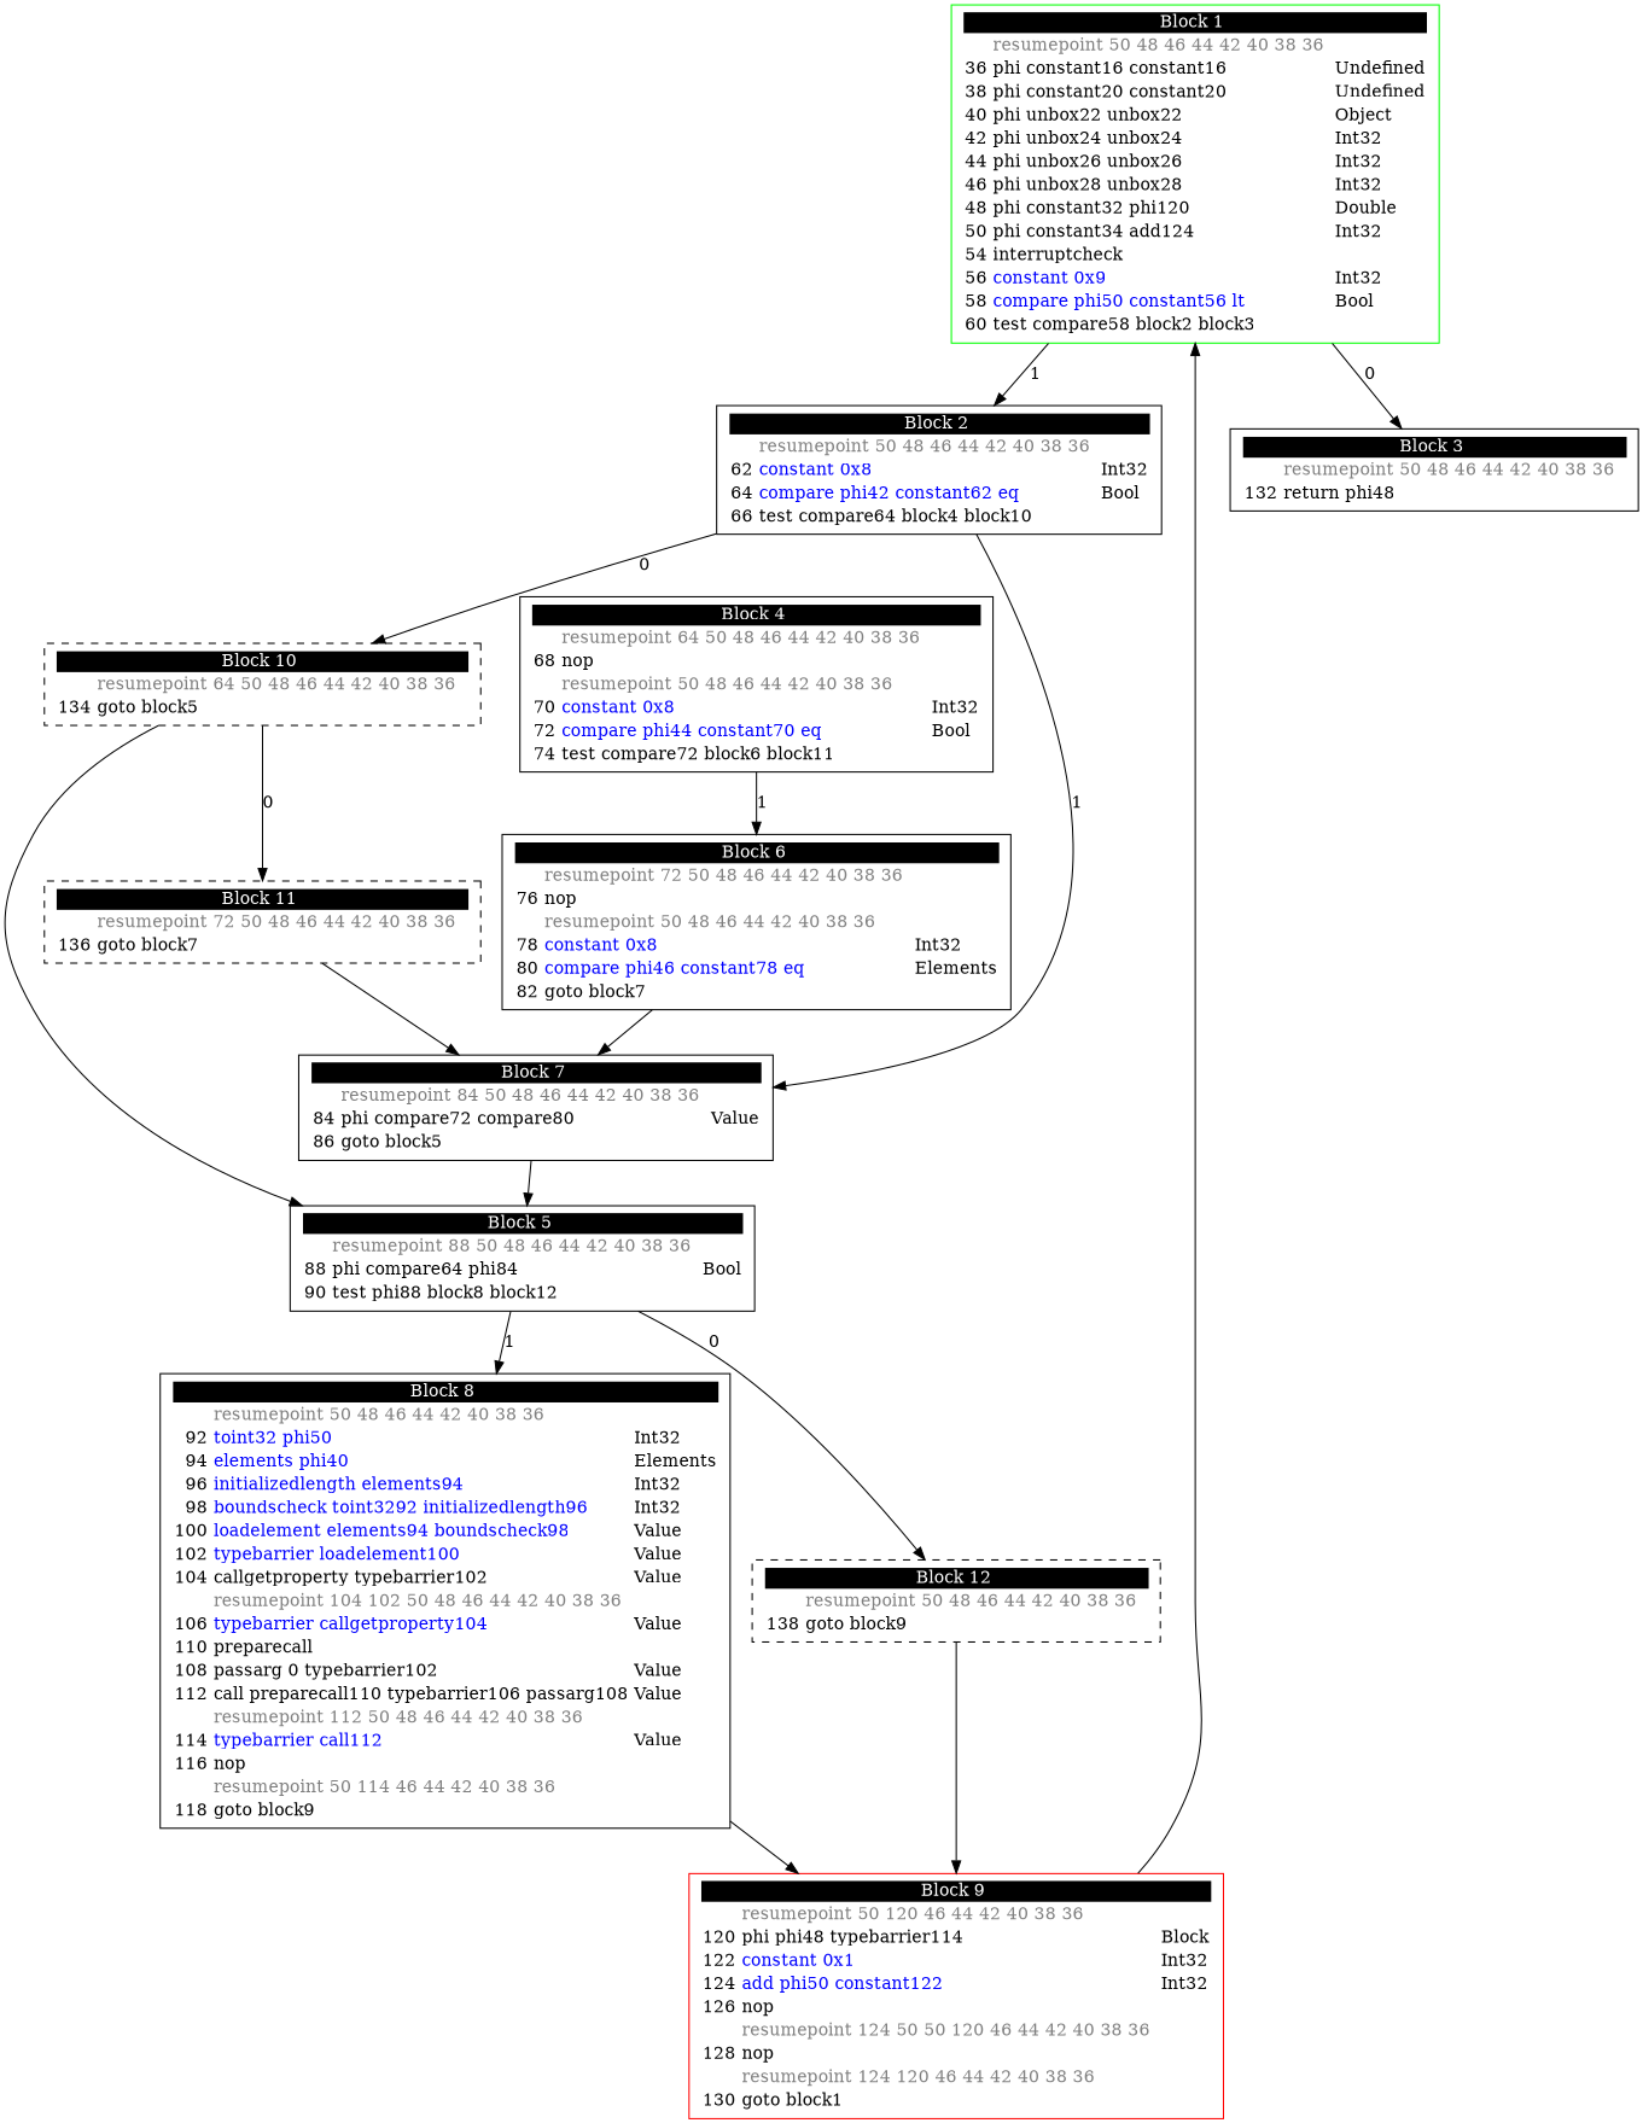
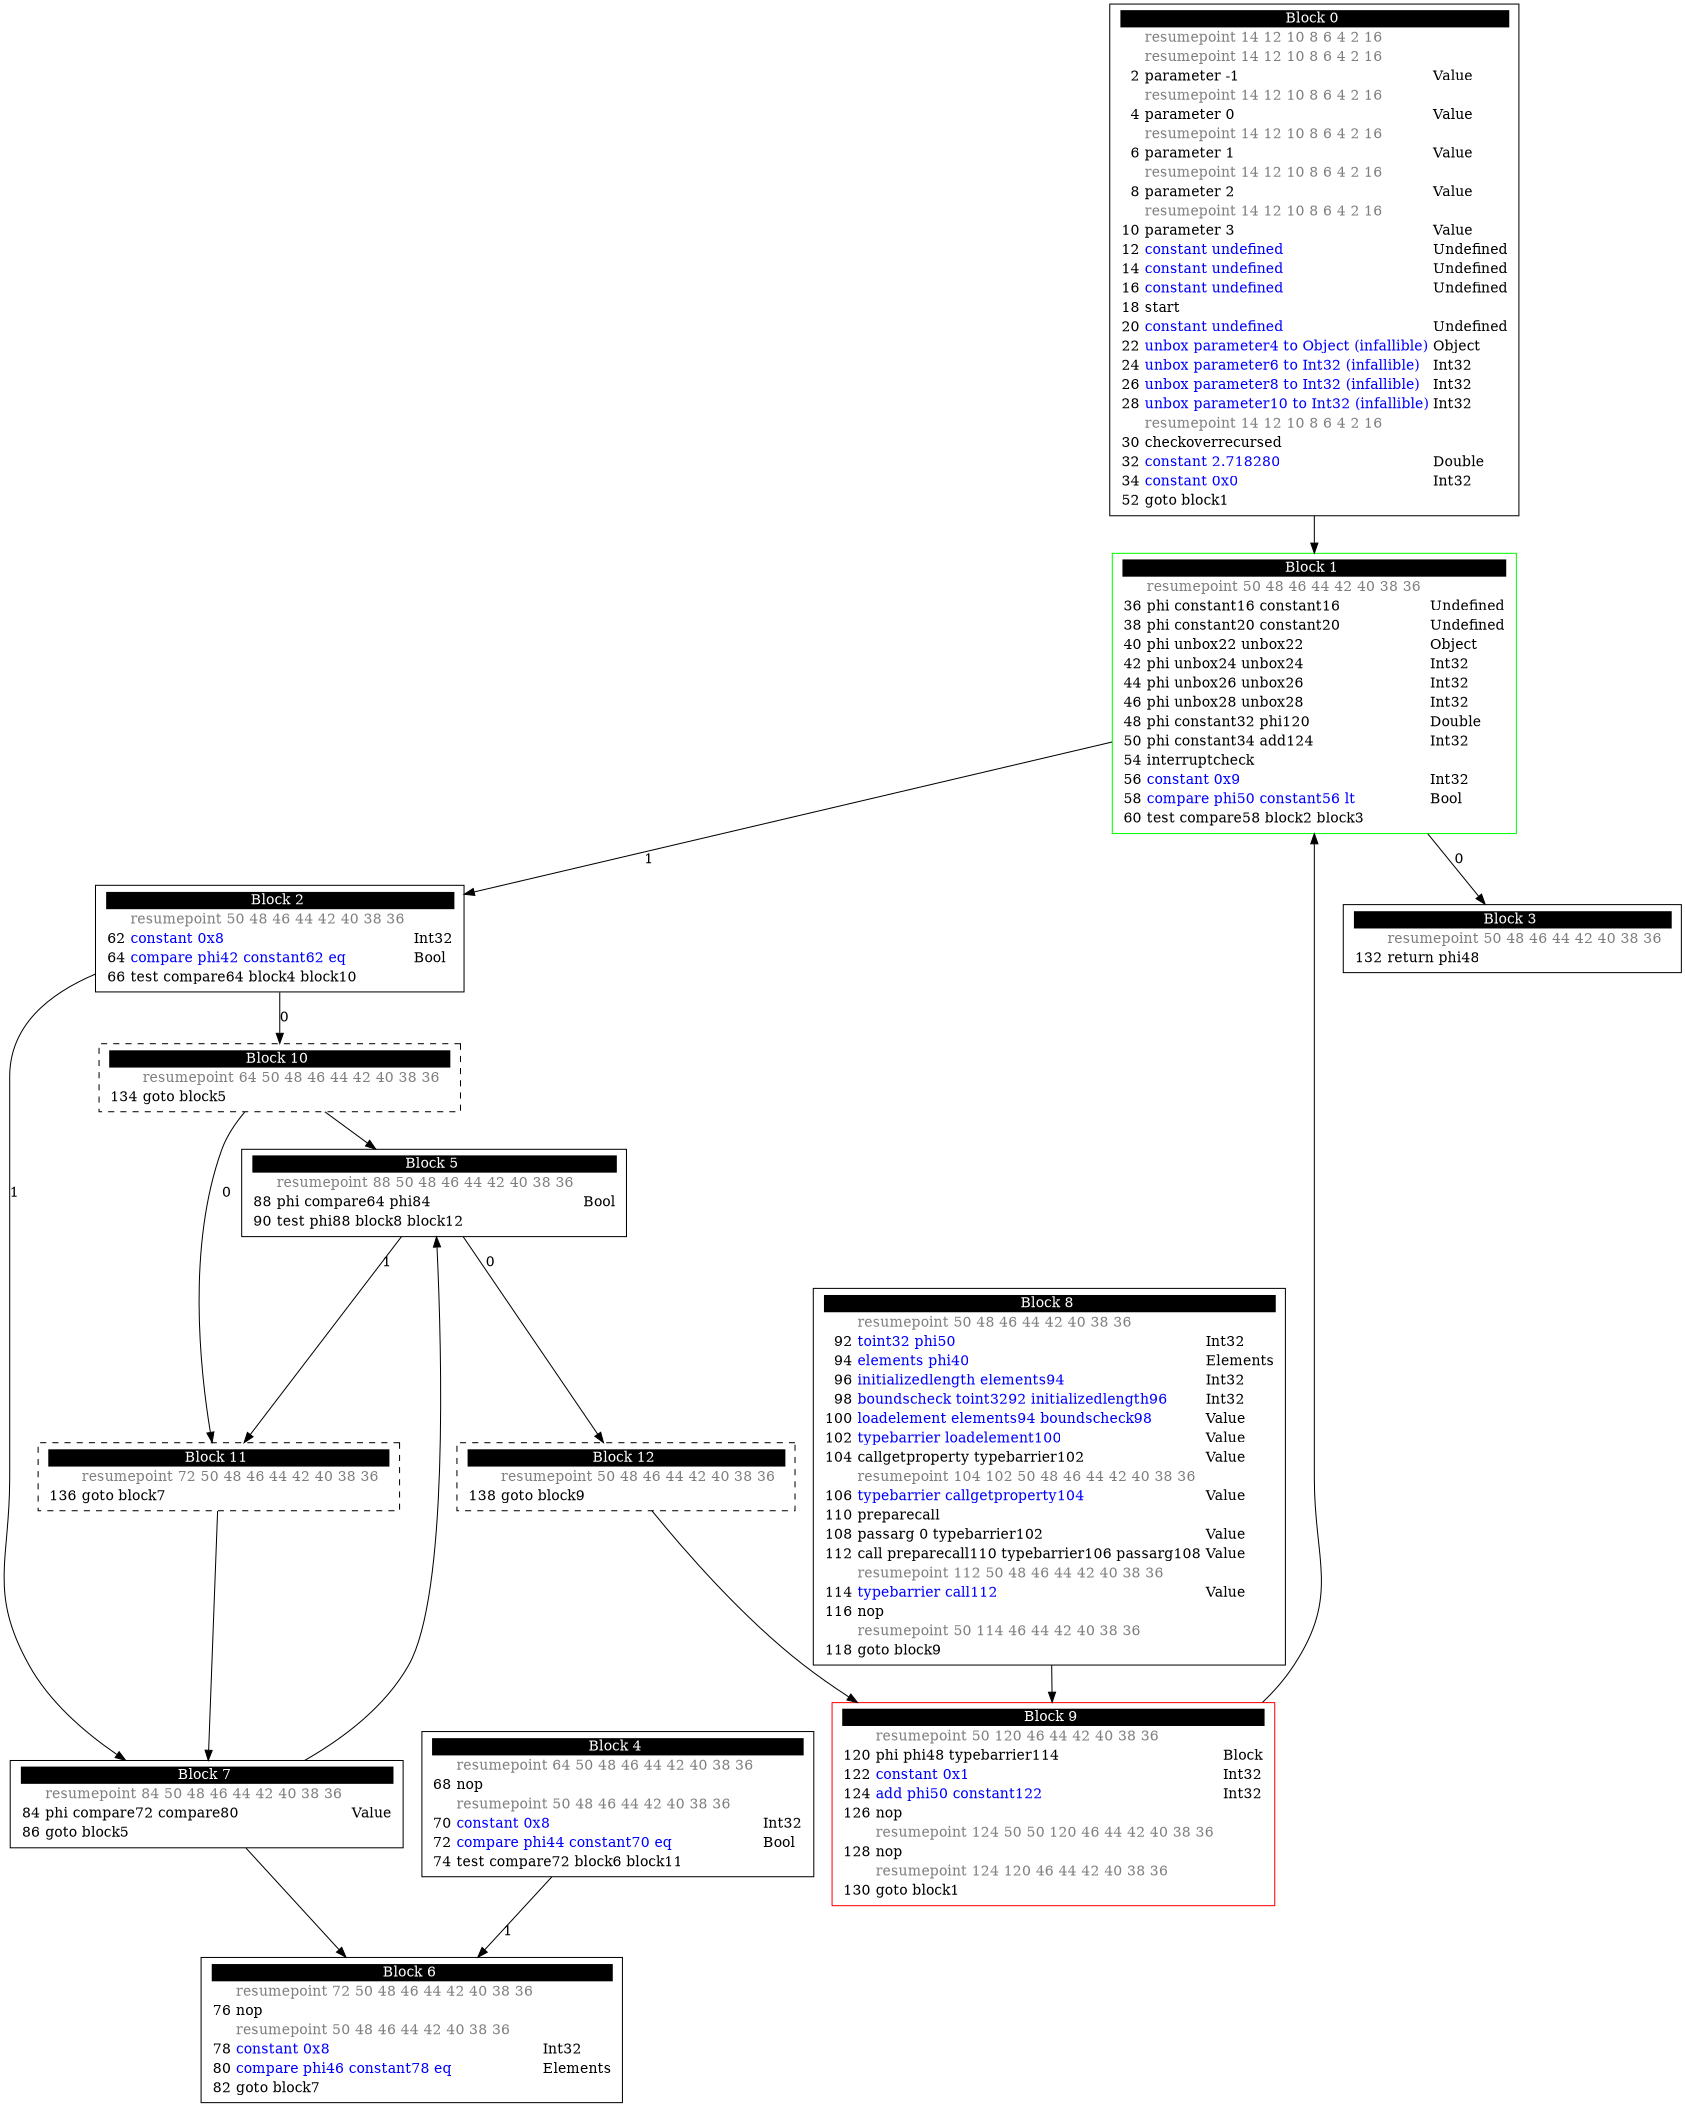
  digraph {
    rankdir=TB
    splines=true
    node [shape=box]
+   n1 [label=<<table border="0" cellborder="0" cellpadding="1"><tr><td align="center" bgcolor="black" colspan="3"><font color="white">Block 0 </font></td></tr><tr><td align="left"></td><td align="left"><font color="grey50">resumepoint 14 12 10 8 6 4 2 16 </font></td><td></td></tr><tr><td align="left"></td><td align="left"><font color="grey50">resumepoint 14 12 10 8 6 4 2 16 </font></td><td></td></tr><tr><td align="right" port="i2">2</td><td align="left">parameter -1</td><td align="left">Value</td></tr><tr><td align="left"></td><td align="left"><font color="grey50">resumepoint 14 12 10 8 6 4 2 16 </font></td><td></td></tr><tr><td align="right" port="i4">4</td><td align="left">parameter 0</td><td align="left">Value</td></tr><tr><td align="left"></td><td align="left"><font color="grey50">resumepoint 14 12 10 8 6 4 2 16 </font></td><td></td></tr><tr><td align="right" port="i6">6</td><td align="left">parameter 1</td><td align="left">Value</td></tr><tr><td align="left"></td><td align="left"><font color="grey50">resumepoint 14 12 10 8 6 4 2 16 </font></td><td></td></tr><tr><td align="right" port="i8">8</td><td align="left">parameter 2</td><td align="left">Value</td></tr><tr><td align="left"></td><td align="left"><font color="grey50">resumepoint 14 12 10 8 6 4 2 16 </font></td><td></td></tr><tr><td align="right" port="i10">10</td><td align="left">parameter 3</td><td align="left">Value</td></tr><tr><td align="right" port="i12">12</td><td align="left"><font color="blue">constant undefined</font></td><td align="left">Undefined</td></tr><tr><td align="right" port="i14">14</td><td align="left"><font color="blue">constant undefined</font></td><td align="left">Undefined</td></tr><tr><td align="right" port="i16">16</td><td align="left"><font color="blue">constant undefined</font></td><td align="left">Undefined</td></tr><tr><td align="right" port="i18">18</td><td align="left">start</td></tr><tr><td align="right" port="i20">20</td><td align="left"><font color="blue">constant undefined</font></td><td align="left">Undefined</td></tr><tr><td align="right" port="i22">22</td><td align="left"><font color="blue">unbox parameter4 to Object (infallible)</font></td><td align="left">Object</td></tr><tr><td align="right" port="i24">24</td><td align="left"><font color="blue">unbox parameter6 to Int32 (infallible)</font></td><td align="left">Int32</td></tr><tr><td align="right" port="i26">26</td><td align="left"><font color="blue">unbox parameter8 to Int32 (infallible)</font></td><td align="left">Int32</td></tr><tr><td align="right" port="i28">28</td><td align="left"><font color="blue">unbox parameter10 to Int32 (infallible)</font></td><td align="left">Int32</td></tr><tr><td align="left"></td><td align="left"><font color="grey50">resumepoint 14 12 10 8 6 4 2 16 </font></td><td></td></tr><tr><td align="right" port="i30">30</td><td align="left">checkoverrecursed</td></tr><tr><td align="right" port="i32">32</td><td align="left"><font color="blue">constant 2.718280</font></td><td align="left">Double</td></tr><tr><td align="right" port="i34">34</td><td align="left"><font color="blue">constant 0x0</font></td><td align="left">Int32</td></tr><tr><td align="right" port="i52">52</td><td align="left">goto block1</td></tr></table>>]
    n2 [color=green label=<<table border="0" cellborder="0" cellpadding="1"><tr><td align="center" bgcolor="black" colspan="3"><font color="white">Block 1 </font></td></tr><tr><td align="left"></td><td align="left"><font color="grey50">resumepoint 50 48 46 44 42 40 38 36 </font></td><td></td></tr><tr><td align="right" port="i36">36</td><td align="left">phi constant16 constant16</td><td align="left">Undefined</td></tr><tr><td align="right" port="i38">38</td><td align="left">phi constant20 constant20</td><td align="left">Undefined</td></tr><tr><td align="right" port="i40">40</td><td align="left">phi unbox22 unbox22</td><td align="left">Object</td></tr><tr><td align="right" port="i42">42</td><td align="left">phi unbox24 unbox24</td><td align="left">Int32</td></tr><tr><td align="right" port="i44">44</td><td align="left">phi unbox26 unbox26</td><td align="left">Int32</td></tr><tr><td align="right" port="i46">46</td><td align="left">phi unbox28 unbox28</td><td align="left">Int32</td></tr><tr><td align="right" port="i48">48</td><td align="left">phi constant32 phi120</td><td align="left">Double</td></tr><tr><td align="right" port="i50">50</td><td align="left">phi constant34 add124</td><td align="left">Int32</td></tr><tr><td align="right" port="i54">54</td><td align="left">interruptcheck</td></tr><tr><td align="right" port="i56">56</td><td align="left"><font color="blue">constant 0x9</font></td><td align="left">Int32</td></tr><tr><td align="right" port="i58">58</td><td align="left"><font color="blue">compare phi50 constant56 lt</font></td><td align="left">Bool</td></tr><tr><td align="right" port="i60">60</td><td align="left">test compare58 block2 block3</td></tr></table>>]
    n3 [label=<<table border="0" cellborder="0" cellpadding="1"><tr><td align="center" bgcolor="black" colspan="3"><font color="white">Block 2 </font></td></tr><tr><td align="left"></td><td align="left"><font color="grey50">resumepoint 50 48 46 44 42 40 38 36 </font></td><td></td></tr><tr><td align="right" port="i62">62</td><td align="left"><font color="blue">constant 0x8</font></td><td align="left">Int32</td></tr><tr><td align="right" port="i64">64</td><td align="left"><font color="blue">compare phi42 constant62 eq</font></td><td align="left">Bool</td></tr><tr><td align="right" port="i66">66</td><td align="left">test compare64 block4 block10</td></tr></table>>]
    n4 [label=<<table border="0" cellborder="0" cellpadding="1"><tr><td align="center" bgcolor="black" colspan="3"><font color="white">Block 3 </font></td></tr><tr><td align="left"></td><td align="left"><font color="grey50">resumepoint 50 48 46 44 42 40 38 36 </font></td><td></td></tr><tr><td align="right" port="i132">132</td><td align="left">return phi48</td></tr></table>>]
    n5 [label=<<table border="0" cellborder="0" cellpadding="1"><tr><td align="center" bgcolor="black" colspan="3"><font color="white">Block 10 </font></td></tr><tr><td align="left"></td><td align="left"><font color="grey50">resumepoint 64 50 48 46 44 42 40 38 36 </font></td><td></td></tr><tr><td align="right" port="i134">134</td><td align="left">goto block5</td></tr></table>> style=dashed]
    n6 [label=<<table border="0" cellborder="0" cellpadding="1"><tr><td align="center" bgcolor="black" colspan="3"><font color="white">Block 7 </font></td></tr><tr><td align="left"></td><td align="left"><font color="grey50">resumepoint 84 50 48 46 44 42 40 38 36 </font></td><td></td></tr><tr><td align="right" port="i84">84</td><td align="left">phi compare72 compare80</td><td align="left">Value</td></tr><tr><td align="right" port="i86">86</td><td align="left">goto block5</td></tr></table>>]
    n7 [label=<<table border="0" cellborder="0" cellpadding="1"><tr><td align="center" bgcolor="black" colspan="3"><font color="white">Block 5 </font></td></tr><tr><td align="left"></td><td align="left"><font color="grey50">resumepoint 88 50 48 46 44 42 40 38 36 </font></td><td></td></tr><tr><td align="right" port="i88">88</td><td align="left">phi compare64 phi84</td><td align="left">Bool</td></tr><tr><td align="right" port="i90">90</td><td align="left">test phi88 block8 block12</td></tr></table>>]
    n8 [label=<<table border="0" cellborder="0" cellpadding="1"><tr><td align="center" bgcolor="black" colspan="3"><font color="white">Block 11 </font></td></tr><tr><td align="left"></td><td align="left"><font color="grey50">resumepoint 72 50 48 46 44 42 40 38 36 </font></td><td></td></tr><tr><td align="right" port="i136">136</td><td align="left">goto block7</td></tr></table>> style=dashed]
    n9 [label=<<table border="0" cellborder="0" cellpadding="1"><tr><td align="center" bgcolor="black" colspan="3"><font color="white">Block 4 </font></td></tr><tr><td align="left"></td><td align="left"><font color="grey50">resumepoint 64 50 48 46 44 42 40 38 36 </font></td><td></td></tr><tr><td align="right" port="i68">68</td><td align="left">nop</td></tr><tr><td align="left"></td><td align="left"><font color="grey50">resumepoint 50 48 46 44 42 40 38 36 </font></td><td></td></tr><tr><td align="right" port="i70">70</td><td align="left"><font color="blue">constant 0x8</font></td><td align="left">Int32</td></tr><tr><td align="right" port="i72">72</td><td align="left"><font color="blue">compare phi44 constant70 eq</font></td><td align="left">Bool</td></tr><tr><td align="right" port="i74">74</td><td align="left">test compare72 block6 block11</td></tr></table>>]
    n10 [label=<<table border="0" cellborder="0" cellpadding="1"><tr><td align="center" bgcolor="black" colspan="3"><font color="white">Block 6 </font></td></tr><tr><td align="left"></td><td align="left"><font color="grey50">resumepoint 72 50 48 46 44 42 40 38 36 </font></td><td></td></tr><tr><td align="right" port="i76">76</td><td align="left">nop</td></tr><tr><td align="left"></td><td align="left"><font color="grey50">resumepoint 50 48 46 44 42 40 38 36 </font></td><td></td></tr><tr><td align="right" port="i78">78</td><td align="left"><font color="blue">constant 0x8</font></td><td align="left">Int32</td></tr><tr><td align="right" port="i80">80</td><td align="left"><font color="blue">compare phi46 constant78 eq</font></td><td align="left">Elements</td></tr><tr><td align="right" port="i82">82</td><td align="left">goto block7</td></tr></table>>]
    n11 [label=<<table border="0" cellborder="0" cellpadding="1"><tr><td align="center" bgcolor="black" colspan="3"><font color="white">Block 12 </font></td></tr><tr><td align="left"></td><td align="left"><font color="grey50">resumepoint 50 48 46 44 42 40 38 36 </font></td><td></td></tr><tr><td align="right" port="i138">138</td><td align="left">goto block9</td></tr></table>> style=dashed]
    n12 [label=<<table border="0" cellborder="0" cellpadding="1"><tr><td align="center" bgcolor="black" colspan="3"><font color="white">Block 8 </font></td></tr><tr><td align="left"></td><td align="left"><font color="grey50">resumepoint 50 48 46 44 42 40 38 36 </font></td><td></td></tr><tr><td align="right" port="i92">92</td><td align="left"><font color="blue">toint32 phi50</font></td><td align="left">Int32</td></tr><tr><td align="right" port="i94">94</td><td align="left"><font color="blue">elements phi40</font></td><td align="left">Elements</td></tr><tr><td align="right" port="i96">96</td><td align="left"><font color="blue">initializedlength elements94</font></td><td align="left">Int32</td></tr><tr><td align="right" port="i98">98</td><td align="left"><font color="blue">boundscheck toint3292 initializedlength96</font></td><td align="left">Int32</td></tr><tr><td align="right" port="i100">100</td><td align="left"><font color="blue">loadelement elements94 boundscheck98</font></td><td align="left">Value</td></tr><tr><td align="right" port="i102">102</td><td align="left"><font color="blue">typebarrier loadelement100</font></td><td align="left">Value</td></tr><tr><td align="right" port="i104">104</td><td align="left">callgetproperty typebarrier102</td><td align="left">Value</td></tr><tr><td align="left"></td><td align="left"><font color="grey50">resumepoint 104 102 50 48 46 44 42 40 38 36 </font></td><td></td></tr><tr><td align="right" port="i106">106</td><td align="left"><font color="blue">typebarrier callgetproperty104</font></td><td align="left">Value</td></tr><tr><td align="right" port="i110">110</td><td align="left">preparecall</td></tr><tr><td align="right" port="i108">108</td><td align="left">passarg 0 typebarrier102</td><td align="left">Value</td></tr><tr><td align="right" port="i112">112</td><td align="left">call preparecall110 typebarrier106 passarg108</td><td align="left">Value</td></tr><tr><td align="left"></td><td align="left"><font color="grey50">resumepoint 112 50 48 46 44 42 40 38 36 </font></td><td></td></tr><tr><td align="right" port="i114">114</td><td align="left"><font color="blue">typebarrier call112</font></td><td align="left">Value</td></tr><tr><td align="right" port="i116">116</td><td align="left">nop</td></tr><tr><td align="left"></td><td align="left"><font color="grey50">resumepoint 50 114 46 44 42 40 38 36 </font></td><td></td></tr><tr><td align="right" port="i118">118</td><td align="left">goto block9</td></tr></table>>]
    n13 [color=red label=<<table border="0" cellborder="0" cellpadding="1"><tr><td align="center" bgcolor="black" colspan="3"><font color="white">Block 9 </font></td></tr><tr><td align="left"></td><td align="left"><font color="grey50">resumepoint 50 120 46 44 42 40 38 36 </font></td><td></td></tr><tr><td align="right" port="i120">120</td><td align="left">phi phi48 typebarrier114</td><td align="left">Block</td></tr><tr><td align="right" port="i122">122</td><td align="left"><font color="blue">constant 0x1</font></td><td align="left">Int32</td></tr><tr><td align="right" port="i124">124</td><td align="left"><font color="blue">add phi50 constant122</font></td><td align="left">Int32</td></tr><tr><td align="right" port="i126">126</td><td align="left">nop</td></tr><tr><td align="left"></td><td align="left"><font color="grey50">resumepoint 124 50 50 120 46 44 42 40 38 36 </font></td><td></td></tr><tr><td align="right" port="i128">128</td><td align="left">nop</td></tr><tr><td align="left"></td><td align="left"><font color="grey50">resumepoint 124 120 46 44 42 40 38 36 </font></td><td></td></tr><tr><td align="right" port="i130">130</td><td align="left">goto block1</td></tr></table>>]
+   n1 -> n2
    n2 -> n3 [label=1]
    n2 -> n4 [label=0]
    n3 -> n5 [label=0]
    n3 -> n6 [label=1]
    n5 -> n7
    n5 -> n8 [label=0]
    n6 -> n7
    n7 -> n11 [label=0]
-   n7 -> n12 [label=1]
+   n7 -> n8 [label=1]
    n8 -> n6
    n9 -> n10 [label=1]
-   n10 -> n6
+   n6 -> n10
    n11 -> n13
    n12 -> n13
    n13 -> n2
  }
